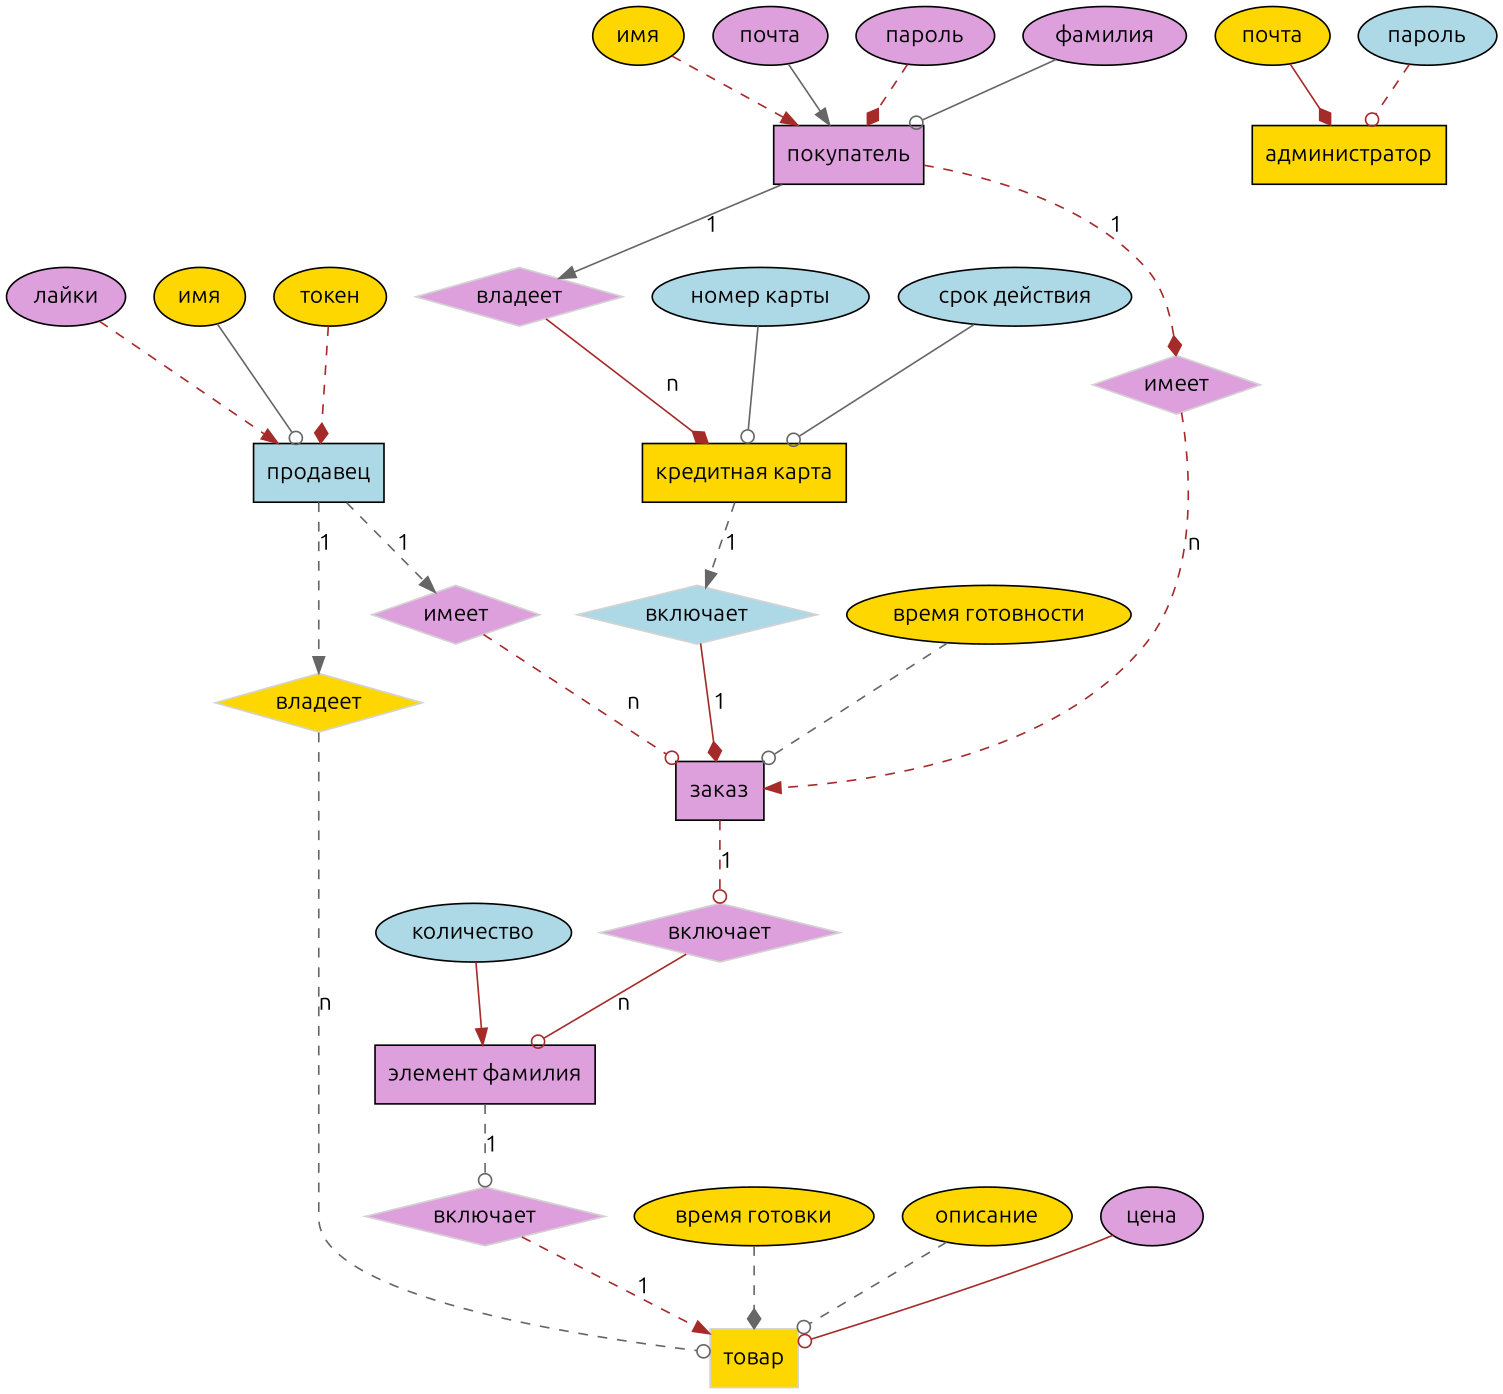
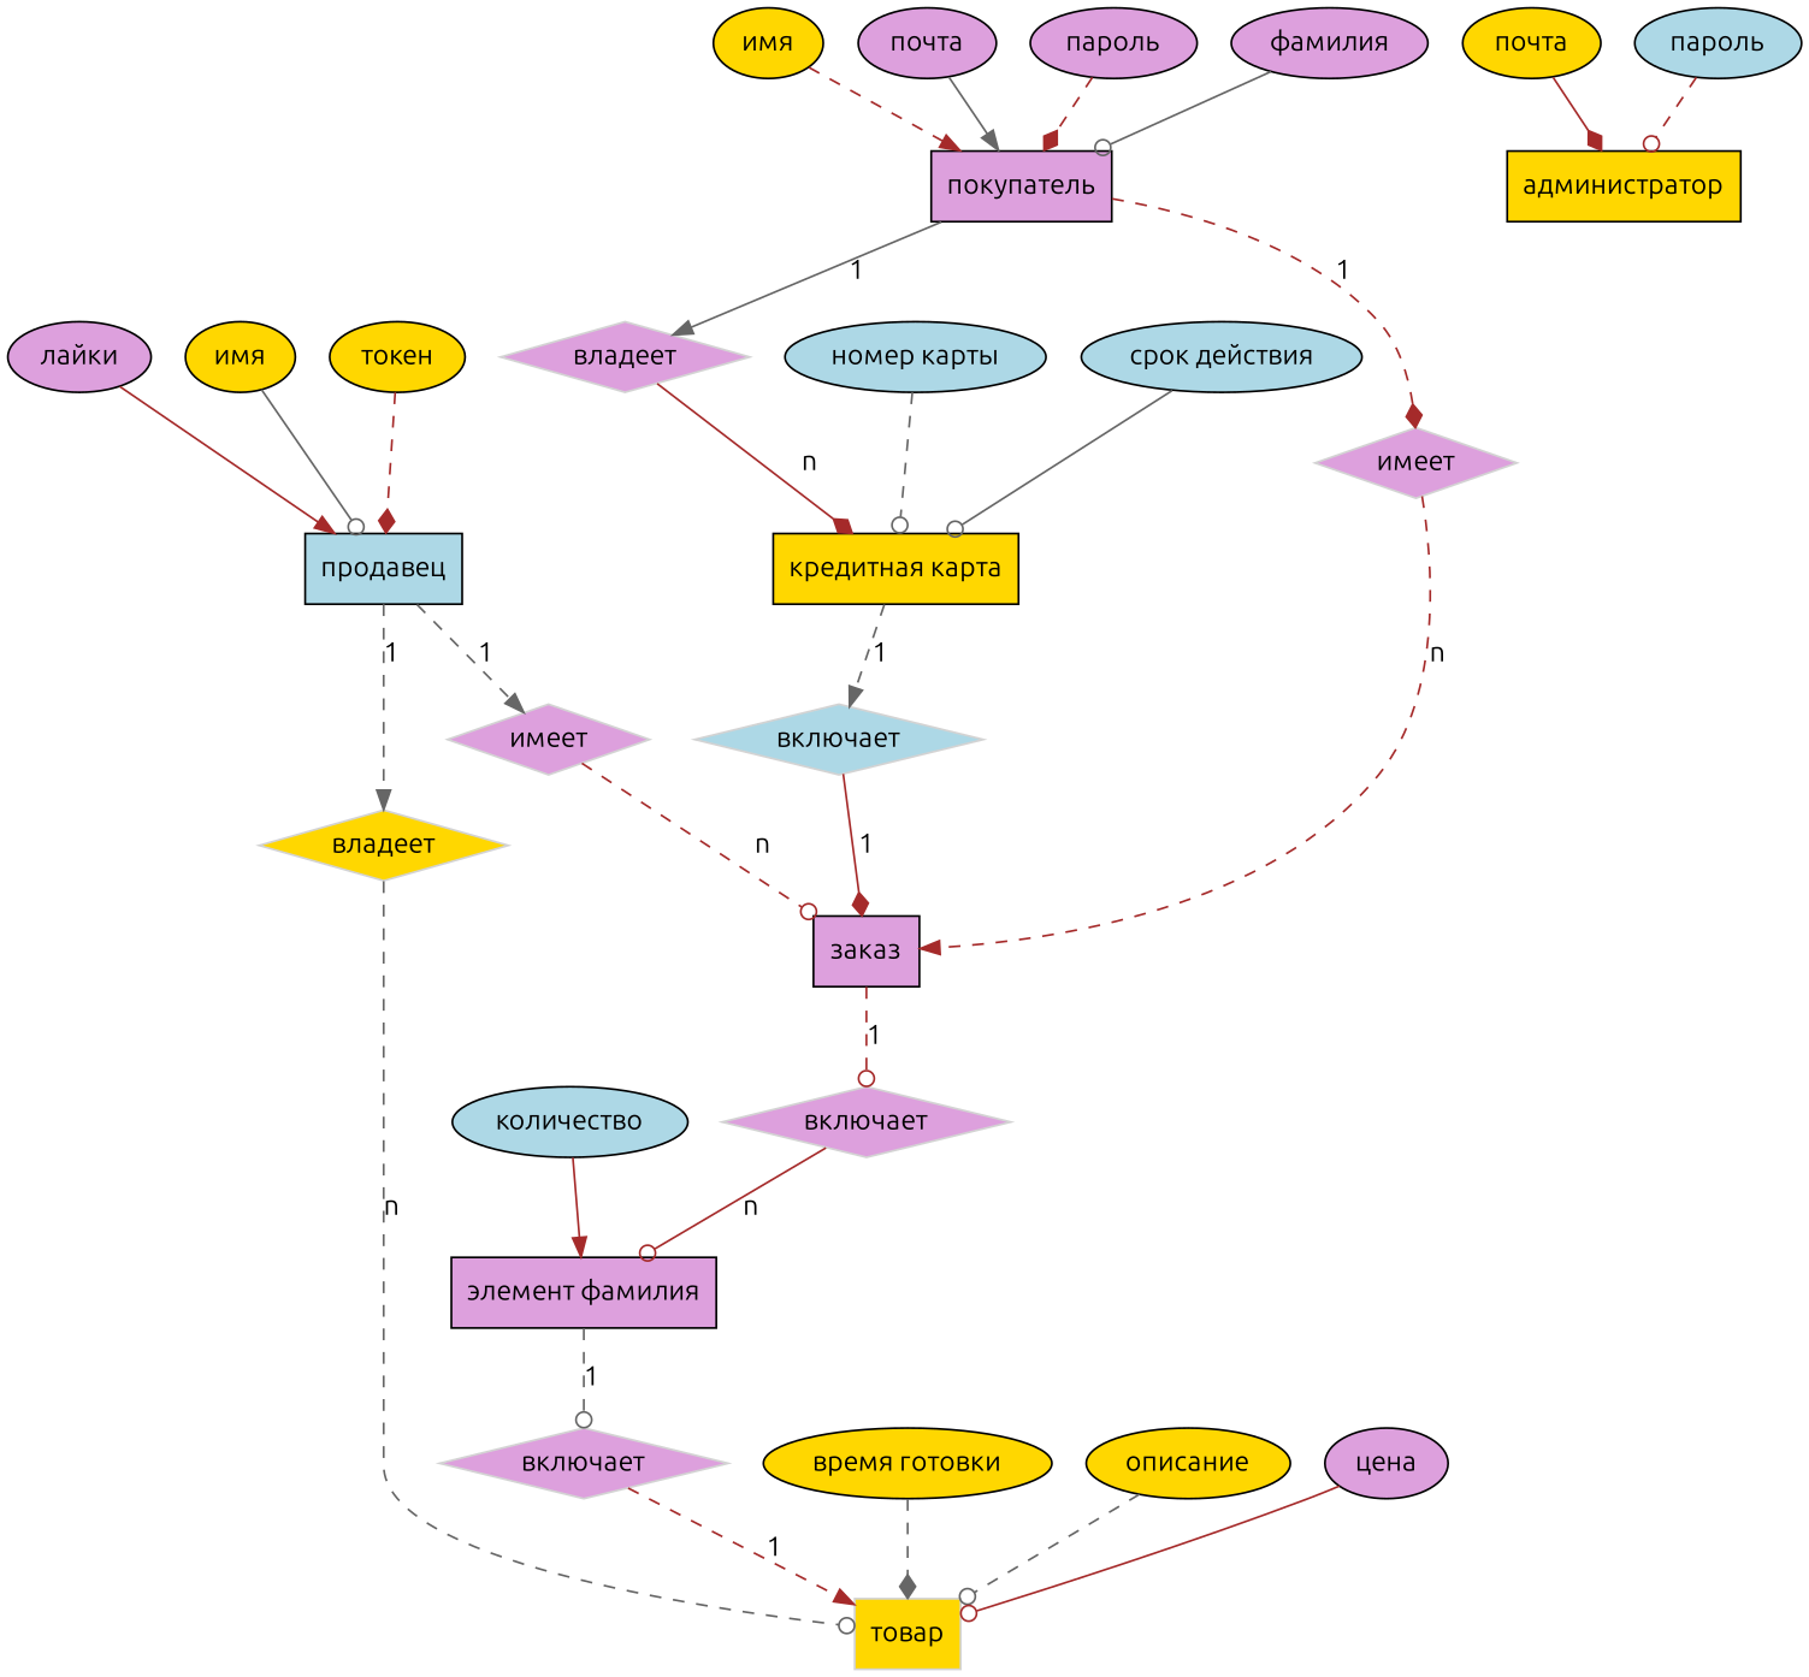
  digraph {
    fontname=Ubuntu
    node [fillcolor=plum fontname=Ubuntu shape=ellipse style=filled]
    edge [arrowhead=odot color=brown fontname=Ubuntu style=dashed]
    n1 [fillcolor=gold label="имя"]
    n2 [fillcolor=gold label="имя"]
    n3 [label="почта"]
    n4 [fillcolor=gold label="почта"]
    n5 [label="пароль"]
    n6 [fillcolor=lightblue label="пароль"]
    n7 [color=lightgrey label="имеет" shape=diamond]
    n8 [color=lightgrey label="имеет" shape=diamond]
    n9 [color=lightgrey label="включает" shape=diamond]
    n10 [color=lightgrey label="включает" shape=diamond]
    n11 [color=lightgrey fillcolor=lightblue label="включает" shape=diamond]
    n12 [color=lightgrey label="владеет" shape=diamond]
    n13 [color=lightgrey fillcolor=gold label="владеет" shape=diamond]
    "покупатель" [shape=box]
    "продавец" [fillcolor=lightblue shape=box]
    "администратор" [fillcolor=gold shape=box]
    "заказ" [shape=box]
    n18 [label="элемент фамилия" shape=box]
    "товар" [color=lightgrey fillcolor=gold shape=box]
    "кредитная карта" [fillcolor=gold shape=box]
    "фамилия"
    "количество" [fillcolor=lightblue]
    "номер карты" [fillcolor=lightblue]
    "срок действия" [fillcolor=lightblue]
-   "время готовности" [fillcolor=gold]
    "время готовки" [fillcolor=gold]
    "описание" [fillcolor=gold]
    "цена"
    "токен" [fillcolor=gold]
    "лайки"
    subgraph sub_1 {
      n1
      n2
    }
    subgraph sub_2 {
      n3
      n4
    }
    subgraph sub_3 {
      n5
      n6
    }
    subgraph sub_4 {
      n7
      n8
    }
    subgraph sub_5 {
      n9
      n10
      n11
    }
    subgraph sub_6 {
      n12
      n13
    }
    n1 -> "покупатель" [arrowhead=normal]
    n2 -> "продавец" [color=gray40 style=solid]
    n3 -> "покупатель" [arrowhead=normal color=gray40 style=solid]
    n4 -> "администратор" [arrowhead=diamond style=solid]
    n5 -> "покупатель" [arrowhead=diamond]
    n6 -> "администратор"
    n7 -> "заказ" [arrowhead=normal label=n]
    n8 -> "заказ" [label=n]
    n9 -> n18 [label=n style=solid]
    n10 -> "товар" [arrowhead=normal label=1]
    n11 -> "заказ" [arrowhead=diamond label=1 style=solid]
    n12 -> "кредитная карта" [arrowhead=diamond label=n style=solid]
    n13 -> "товар" [color=gray40 label=n]
    "покупатель" -> n7 [arrowhead=diamond label=1]
    "покупатель" -> n12 [arrowhead=normal color=gray40 label=1 style=solid]
    "продавец" -> n8 [arrowhead=normal color=gray40 label=1]
    "продавец" -> n13 [arrowhead=normal color=gray40 label=1]
    "заказ" -> n9 [label=1]
    n18 -> n10 [color=gray40 label=1]
    "кредитная карта" -> n11 [arrowhead=normal color=gray40 label=1]
    "фамилия" -> "покупатель" [color=gray40 style=solid]
    "количество" -> n18 [arrowhead=normal style=solid]
-   "номер карты" -> "кредитная карта" [color=gray40 style=solid]
+   "номер карты" -> "кредитная карта" [color=gray40]
    "срок действия" -> "кредитная карта" [color=gray40 style=solid]
-   "время готовности" -> "заказ" [color=gray40]
    "время готовки" -> "товар" [arrowhead=diamond color=gray40]
    "описание" -> "товар" [color=gray40]
    "цена" -> "товар" [style=solid]
    "токен" -> "продавец" [arrowhead=diamond]
-   "лайки" -> "продавец" [arrowhead=normal]
+   "лайки" -> "продавец" [arrowhead=normal style=solid]
  }
